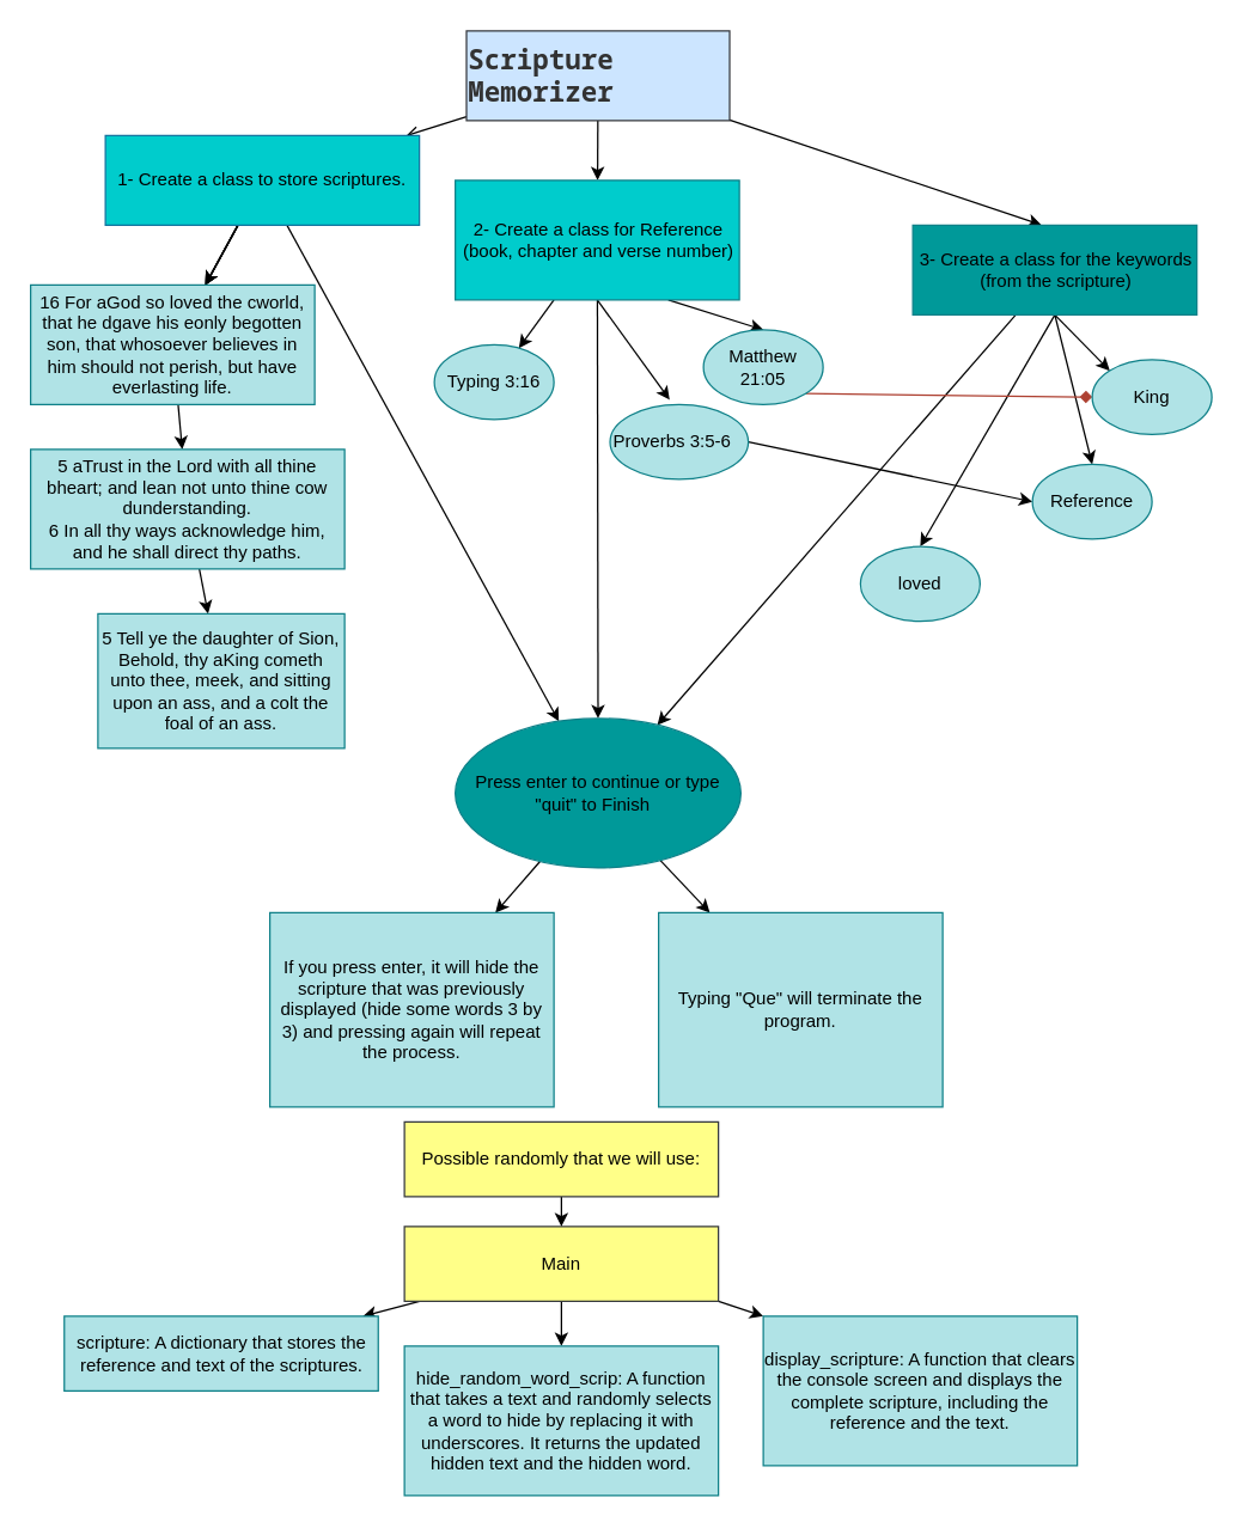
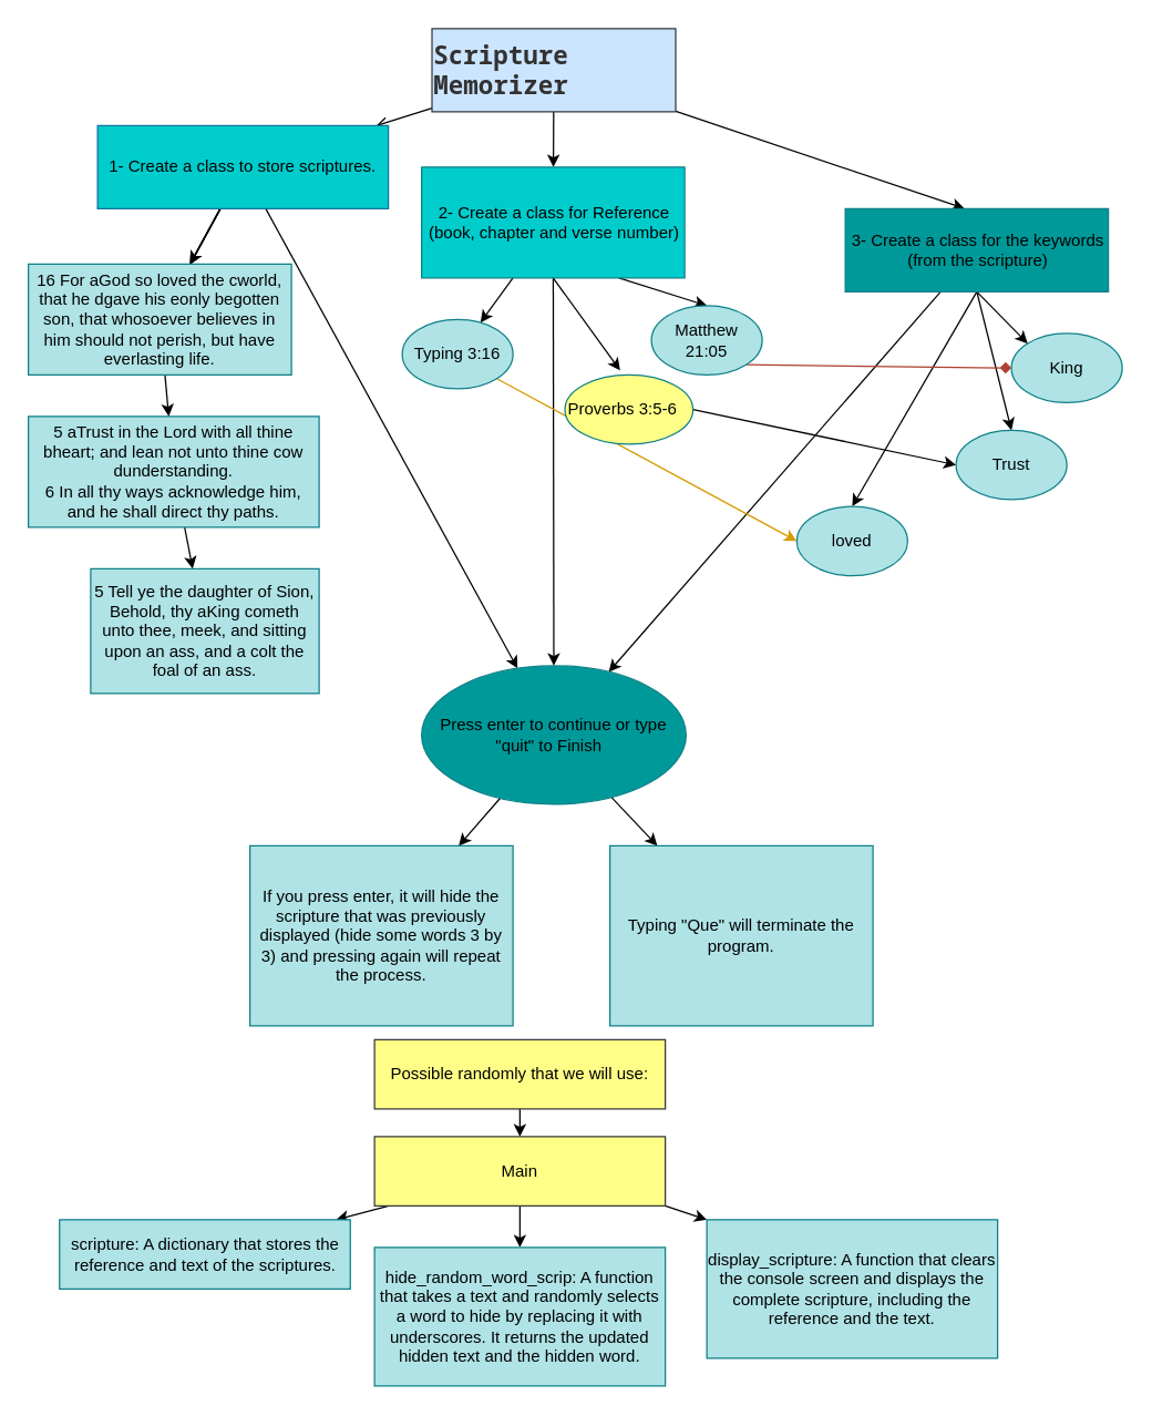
  <mxCell id="0" />
  <mxCell id="1" parent="0" />
  <mxCell id="2" value="" style="edgeStyle=none;html=1;endArrow=open;" edge="1" parent="1" source="5" target="11"><mxGeometry relative="1" as="geometry" /></mxCell>
  <mxCell id="3" value="" style="edgeStyle=none;html=1;fontColor=#000000;entryX=0.453;entryY=-0.002;entryDx=0;entryDy=0;entryPerimeter=0;" edge="1" parent="1" source="5" target="21"><mxGeometry relative="1" as="geometry" /></mxCell>
  <mxCell id="4" value="" style="edgeStyle=none;html=1;fontColor=#000000;" edge="1" parent="1" source="5" target="16"><mxGeometry relative="1" as="geometry" /></mxCell>
  <mxCell id="5" value="&lt;h2 style=&quot;font-family: &amp;quot;Noto Sans Mono&amp;quot;; margin: 0px; color: rgb(50, 50, 50); text-align: start;&quot;&gt;Scripture Memorizer&lt;/h2&gt;" style="rounded=0;whiteSpace=wrap;html=1;fillColor=#cce5ff;strokeColor=#36393d;" vertex="1" parent="1"><mxGeometry x="311.5" y="20" width="176" height="60" as="geometry" /></mxCell>
  <mxCell id="6" value="" style="edgeStyle=none;html=1;fontColor=#000000;" edge="1" parent="1" source="11" target="24"><mxGeometry relative="1" as="geometry" /></mxCell>
  <mxCell id="7" value="" style="edgeStyle=none;html=1;fontColor=#000000;" edge="1" parent="1" source="11" target="28"><mxGeometry relative="1" as="geometry" /></mxCell>
  <mxCell id="8" value="" style="edgeStyle=none;html=1;fontColor=#000000;" edge="1" parent="1" source="11" target="28"><mxGeometry relative="1" as="geometry" /></mxCell>
  <mxCell id="9" value="" style="edgeStyle=none;html=1;fontColor=#000000;" edge="1" parent="1" source="11" target="28"><mxGeometry relative="1" as="geometry" /></mxCell>
  <mxCell id="10" value="" style="edgeStyle=none;html=1;fontColor=#000000;" edge="1" parent="1" source="11" target="28"><mxGeometry relative="1" as="geometry" /></mxCell>
  <mxCell id="11" value="&lt;div style=&quot;&quot;&gt;&lt;font color=&quot;#000000&quot;&gt;1- Create a class to store scriptures.&lt;/font&gt;&lt;br&gt;&lt;/div&gt;" style="rounded=0;whiteSpace=wrap;html=1;fillColor=#00CCCC;strokeColor=#10739e;align=center;" vertex="1" parent="1"><mxGeometry x="70" y="90" width="210" height="60" as="geometry" /></mxCell>
  <mxCell id="12" value="" style="edgeStyle=none;html=1;fontColor=#000000;" edge="1" parent="1" source="16" target="24"><mxGeometry relative="1" as="geometry" /></mxCell>
  <mxCell id="13" value="" style="edgeStyle=none;html=1;fontColor=#000000;" edge="1" parent="1" source="16" target="33"><mxGeometry relative="1" as="geometry" /></mxCell>
  <mxCell id="14" style="edgeStyle=none;html=1;exitX=0.75;exitY=1;exitDx=0;exitDy=0;entryX=0.5;entryY=0;entryDx=0;entryDy=0;fontColor=#000000;" edge="1" parent="1" source="16" target="35"><mxGeometry relative="1" as="geometry" /></mxCell>
  <mxCell id="15" style="edgeStyle=none;html=1;exitX=0.5;exitY=1;exitDx=0;exitDy=0;entryX=0.431;entryY=-0.063;entryDx=0;entryDy=0;entryPerimeter=0;fontColor=#000000;" edge="1" parent="1" source="16" target="37"><mxGeometry relative="1" as="geometry" /></mxCell>
  <mxCell id="16" value="&lt;div style=&quot;&quot;&gt;&lt;div style=&quot;text-align: center;&quot;&gt;&lt;font color=&quot;#000000&quot;&gt;2- Create a class for Reference (book, chapter and verse number)&lt;/font&gt;&lt;br&gt;&lt;/div&gt;&lt;/div&gt;" style="rounded=0;whiteSpace=wrap;html=1;fillColor=#00CCCC;strokeColor=#0e8088;align=left;" vertex="1" parent="1"><mxGeometry x="304" y="120" width="190" height="80" as="geometry" /></mxCell>
  <mxCell id="17" value="" style="edgeStyle=none;html=1;fontColor=#000000;" edge="1" parent="1" source="21" target="24"><mxGeometry relative="1" as="geometry" /></mxCell>
  <mxCell id="18" style="edgeStyle=none;html=1;exitX=0.5;exitY=1;exitDx=0;exitDy=0;entryX=0.5;entryY=0;entryDx=0;entryDy=0;fontColor=#000000;" edge="1" parent="1" source="21" target="40"><mxGeometry relative="1" as="geometry" /></mxCell>
  <mxCell id="19" style="edgeStyle=none;html=1;exitX=0.5;exitY=1;exitDx=0;exitDy=0;entryX=0;entryY=0;entryDx=0;entryDy=0;fontColor=#000000;" edge="1" parent="1" source="21" target="39"><mxGeometry relative="1" as="geometry" /></mxCell>
  <mxCell id="20" style="edgeStyle=none;html=1;exitX=0.5;exitY=1;exitDx=0;exitDy=0;entryX=0.5;entryY=0;entryDx=0;entryDy=0;fontColor=#000000;" edge="1" parent="1" source="21" target="38"><mxGeometry relative="1" as="geometry" /></mxCell>
  <mxCell id="21" value="&lt;div style=&quot;text-align: center;&quot;&gt;&lt;font color=&quot;#000000&quot;&gt;3- Create a class for the keywords (from the scripture)&lt;/font&gt;&lt;br&gt;&lt;/div&gt;" style="rounded=0;whiteSpace=wrap;html=1;fillColor=#009999;strokeColor=#0e8088;align=left;" vertex="1" parent="1"><mxGeometry x="610" y="150" width="190" height="60" as="geometry" /></mxCell>
  <mxCell id="22" value="" style="edgeStyle=none;html=1;fontColor=#000000;" edge="1" parent="1" source="24" target="25"><mxGeometry relative="1" as="geometry" /></mxCell>
  <mxCell id="23" value="" style="edgeStyle=none;html=1;fontColor=#000000;" edge="1" parent="1" source="24" target="26"><mxGeometry relative="1" as="geometry" /></mxCell>
  <mxCell id="24" value="&lt;font color=&quot;#000000&quot;&gt;Press enter to continue or type &quot;quit&quot; to Finish&amp;nbsp;&amp;nbsp;&lt;/font&gt;" style="ellipse;whiteSpace=wrap;html=1;align=center;fillColor=#009999;strokeColor=#0e8088;rounded=0;" vertex="1" parent="1"><mxGeometry x="304" y="480" width="191" height="100" as="geometry" /></mxCell>
  <mxCell id="25" value="&lt;font color=&quot;#000000&quot;&gt;If you press enter, it will hide the scripture that was previously displayed (hide some words 3 by 3) and pressing again will repeat the process.&lt;/font&gt;" style="rounded=0;whiteSpace=wrap;html=1;fillColor=#b0e3e6;strokeColor=#0e8088;" vertex="1" parent="1"><mxGeometry x="180" y="610" width="190" height="130" as="geometry" /></mxCell>
  <mxCell id="26" value="&lt;font color=&quot;#000000&quot;&gt;Typing &quot;Que&quot; will terminate the program.&lt;/font&gt;" style="rounded=0;whiteSpace=wrap;html=1;fillColor=#b0e3e6;strokeColor=#0e8088;" vertex="1" parent="1"><mxGeometry x="440" y="610" width="190" height="130" as="geometry" /></mxCell>
  <mxCell id="27" value="" style="edgeStyle=none;html=1;fontColor=#000000;" edge="1" parent="1" source="28" target="30"><mxGeometry relative="1" as="geometry" /></mxCell>
  <mxCell id="28" value="&lt;font color=&quot;#000000&quot;&gt;16 For aGod so loved the cworld, that he dgave his eonly begotten son, that whosoever believes in him should not perish, but have everlasting life.&lt;/font&gt;" style="rounded=0;whiteSpace=wrap;html=1;fillColor=#b0e3e6;strokeColor=#0e8088;" vertex="1" parent="1"><mxGeometry x="20" y="190" width="190" height="80" as="geometry" /></mxCell>
  <mxCell id="29" value="" style="edgeStyle=none;html=1;fontColor=#000000;" edge="1" parent="1" source="30" target="31"><mxGeometry relative="1" as="geometry" /></mxCell>
  <mxCell id="30" value="&lt;div&gt;&lt;font color=&quot;#000000&quot;&gt;5 aTrust in the Lord with all thine bheart; and lean not unto thine cow dunderstanding.&lt;/font&gt;&lt;/div&gt;&lt;div&gt;&lt;font color=&quot;#000000&quot;&gt;6 In all thy ways acknowledge him, and he shall direct thy paths.&lt;/font&gt;&lt;/div&gt;" style="rounded=0;whiteSpace=wrap;html=1;fillColor=#b0e3e6;strokeColor=#0e8088;" vertex="1" parent="1"><mxGeometry x="20" y="300" width="210" height="80" as="geometry" /></mxCell>
  <mxCell id="31" value="&lt;font color=&quot;#000000&quot;&gt;5 Tell ye the daughter of Sion, Behold, thy aKing cometh unto thee, meek, and sitting upon an ass, and a colt the foal of an ass.&lt;/font&gt;" style="rounded=0;whiteSpace=wrap;html=1;fillColor=#b0e3e6;strokeColor=#0e8088;" vertex="1" parent="1"><mxGeometry x="65" y="410" width="165" height="90" as="geometry" /></mxCell>
+ <mxCell id="32" style="edgeStyle=none;html=1;exitX=1;exitY=1;exitDx=0;exitDy=0;entryX=0;entryY=0.5;entryDx=0;entryDy=0;fontColor=#000000;fillColor=#ffcd28;gradientColor=#ffa500;strokeColor=#d79b00;" edge="1" parent="1" source="33" target="38"><mxGeometry relative="1" as="geometry" /></mxCell>
  <mxCell id="33" value="&lt;font color=&quot;#000000&quot;&gt;Typing 3:16&lt;/font&gt;" style="ellipse;whiteSpace=wrap;html=1;align=center;fillColor=#b0e3e6;strokeColor=#0e8088;rounded=0;" vertex="1" parent="1"><mxGeometry x="290" y="230" width="80" height="50" as="geometry" /></mxCell>
  <mxCell id="34" style="edgeStyle=none;html=1;exitX=1;exitY=1;exitDx=0;exitDy=0;entryX=0;entryY=0.5;entryDx=0;entryDy=0;fontColor=#000000;fillColor=#fad9d5;strokeColor=#ae4132;endArrow=diamond;" edge="1" parent="1" source="35" target="39"><mxGeometry relative="1" as="geometry" /></mxCell>
  <mxCell id="35" value="&lt;font color=&quot;#000000&quot;&gt;Matthew 21:05&lt;/font&gt;" style="ellipse;whiteSpace=wrap;html=1;align=center;fillColor=#b0e3e6;strokeColor=#0e8088;rounded=0;" vertex="1" parent="1"><mxGeometry x="470" y="220" width="80" height="50" as="geometry" /></mxCell>
  <mxCell id="36" style="edgeStyle=none;html=1;exitX=1;exitY=0.5;exitDx=0;exitDy=0;entryX=0;entryY=0.5;entryDx=0;entryDy=0;fontColor=#000000;" edge="1" parent="1" source="37" target="40"><mxGeometry relative="1" as="geometry" /></mxCell>
- <mxCell id="37" value="&lt;font color=&quot;#000000&quot;&gt;Proverbs 3:5-6&lt;/font&gt;" style="ellipse;whiteSpace=wrap;html=1;align=left;fillColor=#b0e3e6;strokeColor=#0e8088;rounded=0;" vertex="1" parent="1"><mxGeometry x="407.5" y="270" width="92.5" height="50" as="geometry" /></mxCell>
+ <mxCell id="37" value="&lt;font color=&quot;#000000&quot;&gt;Proverbs 3:5-6&lt;/font&gt;" style="ellipse;whiteSpace=wrap;html=1;align=left;fillColor=#ffff88;strokeColor=#0e8088;rounded=0;" vertex="1" parent="1"><mxGeometry x="407.5" y="270" width="92.5" height="50" as="geometry" /></mxCell>
  <mxCell id="38" value="&lt;font color=&quot;#000000&quot;&gt;loved&lt;/font&gt;" style="ellipse;whiteSpace=wrap;html=1;align=center;fillColor=#b0e3e6;strokeColor=#0e8088;rounded=0;" vertex="1" parent="1"><mxGeometry x="575" y="365" width="80" height="50" as="geometry" /></mxCell>
  <mxCell id="39" value="&lt;font color=&quot;#000000&quot;&gt;King&lt;/font&gt;" style="ellipse;whiteSpace=wrap;html=1;align=center;fillColor=#b0e3e6;strokeColor=#0e8088;rounded=0;" vertex="1" parent="1"><mxGeometry x="730" y="240" width="80" height="50" as="geometry" /></mxCell>
- <mxCell id="40" value="&lt;font color=&quot;#000000&quot;&gt;Reference&lt;/font&gt;" style="ellipse;whiteSpace=wrap;html=1;align=center;fillColor=#b0e3e6;strokeColor=#0e8088;rounded=0;" vertex="1" parent="1"><mxGeometry x="690" y="310" width="80" height="50" as="geometry" /></mxCell>
+ <mxCell id="40" value="&lt;font color=&quot;#000000&quot;&gt;Trust&lt;/font&gt;" style="ellipse;whiteSpace=wrap;html=1;align=center;fillColor=#b0e3e6;strokeColor=#0e8088;rounded=0;" vertex="1" parent="1"><mxGeometry x="690" y="310" width="80" height="50" as="geometry" /></mxCell>
  <mxCell id="41" value="" style="edgeStyle=none;html=1;fontColor=#000000;" edge="1" parent="1" source="44" target="45"><mxGeometry relative="1" as="geometry" /></mxCell>
  <mxCell id="42" value="" style="edgeStyle=none;html=1;fontColor=#000000;" edge="1" parent="1" source="44" target="46"><mxGeometry relative="1" as="geometry" /></mxCell>
  <mxCell id="43" style="edgeStyle=none;html=1;exitX=1;exitY=1;exitDx=0;exitDy=0;entryX=0;entryY=0;entryDx=0;entryDy=0;fontColor=#000000;" edge="1" parent="1" source="44" target="47"><mxGeometry relative="1" as="geometry" /></mxCell>
  <mxCell id="44" value="&lt;font color=&quot;#000000&quot;&gt;Main&lt;br&gt;&lt;/font&gt;" style="rounded=0;whiteSpace=wrap;html=1;fillColor=#ffff88;strokeColor=#36393d;align=center;" vertex="1" parent="1"><mxGeometry x="270" y="820" width="210" height="50" as="geometry" /></mxCell>
  <mxCell id="45" value="&lt;font color=&quot;#000000&quot;&gt;scripture: A dictionary that stores the reference and text of the scriptures.&lt;br&gt;&lt;/font&gt;" style="rounded=0;whiteSpace=wrap;html=1;fillColor=#b0e3e6;strokeColor=#0e8088;align=center;" vertex="1" parent="1"><mxGeometry x="42.5" y="880" width="210" height="50" as="geometry" /></mxCell>
  <mxCell id="46" value="&lt;font color=&quot;#000000&quot;&gt;hide_random_word_scrip: A function that takes a text and randomly selects a word to hide by replacing it with underscores. It returns the updated hidden text and the hidden word.&lt;br&gt;&lt;/font&gt;" style="rounded=0;whiteSpace=wrap;html=1;fillColor=#b0e3e6;strokeColor=#0e8088;align=center;" vertex="1" parent="1"><mxGeometry x="270" y="900" width="210" height="100" as="geometry" /></mxCell>
  <mxCell id="47" value="&lt;font color=&quot;#000000&quot;&gt;display_scripture: A function that clears the console screen and displays the complete scripture, including the reference and the text.&lt;br&gt;&lt;/font&gt;" style="rounded=0;whiteSpace=wrap;html=1;fillColor=#b0e3e6;strokeColor=#0e8088;align=center;" vertex="1" parent="1"><mxGeometry x="510" y="880" width="210" height="100" as="geometry" /></mxCell>
  <mxCell id="48" style="edgeStyle=none;html=1;exitX=0.5;exitY=1;exitDx=0;exitDy=0;entryX=0.5;entryY=0;entryDx=0;entryDy=0;fontColor=#000000;" edge="1" parent="1" source="49" target="44"><mxGeometry relative="1" as="geometry" /></mxCell>
  <mxCell id="49" value="&lt;font color=&quot;#000000&quot;&gt;Possible randomly that we will use:&lt;br&gt;&lt;/font&gt;" style="rounded=0;whiteSpace=wrap;html=1;fillColor=#ffff88;strokeColor=#36393d;align=center;" vertex="1" parent="1"><mxGeometry x="270" y="750" width="210" height="50" as="geometry" /></mxCell>
